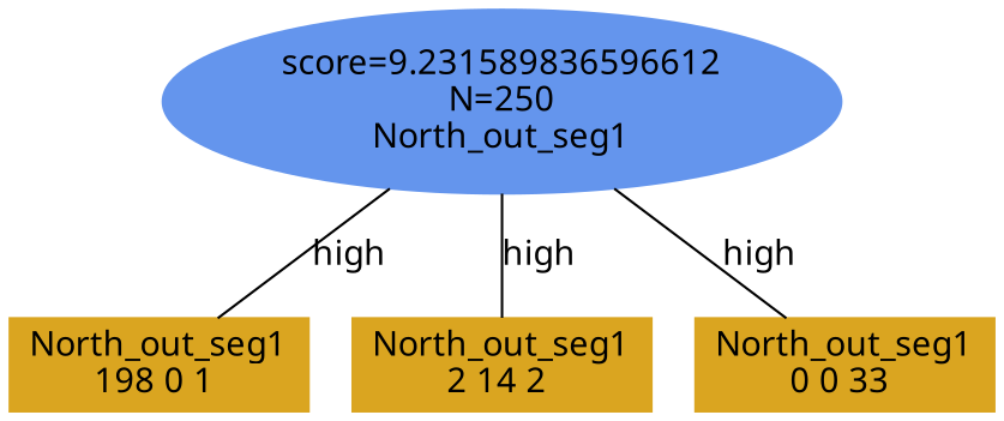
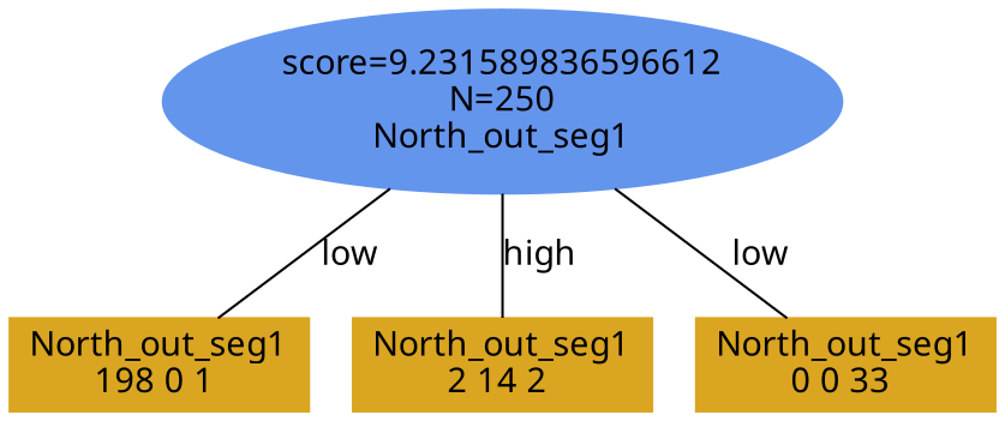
  digraph {
    fontname="Noto Sans"
    node [color=goldenrod fontname="Noto Sans" shape=box style=filled]
    edge [dir=none fontname="Noto Sans"]
    n1 [color=cornflowerblue label="score=9.231589836596612\nN=250\nNorth_out_seg1" shape=ellipse]
    n2 [label="North_out_seg1\n198 0 1 "]
    n3 [label="North_out_seg1\n2 14 2 "]
    n4 [label="North_out_seg1\n0 0 33 "]
    subgraph sub_1 {
      rank=same
      n1
    }
    subgraph sub_2 {
      rank=same
      n2
    }
    subgraph sub_3 {
      rank=same
      n3
    }
    subgraph sub_4 {
      rank=same
      n4
    }
-   n1 -> n2 [label=high]
+   n1 -> n2 [label=low]
    n1 -> n3 [label=high]
-   n1 -> n4 [label=high]
+   n1 -> n4 [label=low]
  }
